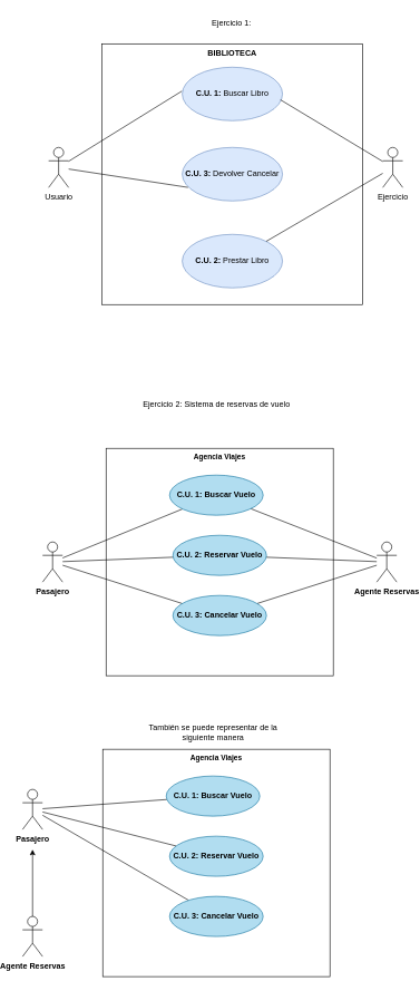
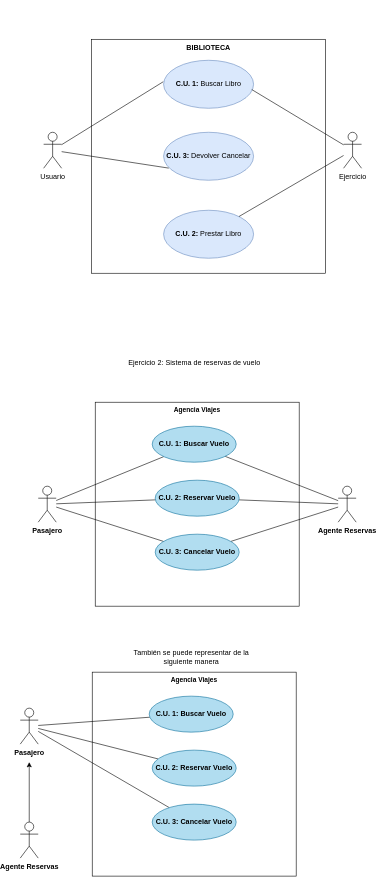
  <mxCell id="0" />
  <mxCell id="1" parent="0" />
  <mxCell id="2" value="Agencia Viajes" style="shape=rect;html=1;verticalAlign=top;fontStyle=1;whiteSpace=wrap;align=center;fontFamily=Helvetica;fontSize=11;fillColor=none;" vertex="1" parent="1"><mxGeometry x="140" y="1120" width="340" height="340" as="geometry" /></mxCell>
  <mxCell id="3" value="BIBLIOTECA" style="shape=rect;html=1;verticalAlign=top;fontStyle=1;whiteSpace=wrap;align=center;fillColor=none;" vertex="1" parent="1"><mxGeometry x="139" y="65" width="390" height="390" as="geometry" /></mxCell>
  <mxCell id="4" value="Usuario" style="shape=umlActor;verticalLabelPosition=bottom;verticalAlign=top;html=1;outlineConnect=0;" vertex="1" parent="1"><mxGeometry x="59" y="220" width="30" height="60" as="geometry" /></mxCell>
  <mxCell id="5" value="Ejercicio" style="shape=umlActor;verticalLabelPosition=bottom;verticalAlign=top;html=1;outlineConnect=0;" vertex="1" parent="1"><mxGeometry x="559" y="220" width="30" height="60" as="geometry" /></mxCell>
  <mxCell id="6" value="&lt;b&gt;C.U. 1: &lt;/b&gt;Buscar Libro" style="ellipse;whiteSpace=wrap;html=1;fillColor=#dae8fc;strokeColor=#6c8ebf;" vertex="1" parent="1"><mxGeometry x="259" y="100" width="150" height="80" as="geometry" /></mxCell>
  <mxCell id="7" value="&lt;b&gt;C.U. 2: &lt;/b&gt;Prestar Libro" style="ellipse;whiteSpace=wrap;html=1;fillColor=#dae8fc;strokeColor=#6c8ebf;" vertex="1" parent="1"><mxGeometry x="259" y="350" width="150" height="80" as="geometry" /></mxCell>
  <mxCell id="8" value="&lt;b&gt;C.U. 3: &lt;/b&gt;Devolver Cancelar" style="ellipse;whiteSpace=wrap;html=1;fillColor=#dae8fc;strokeColor=#6c8ebf;" vertex="1" parent="1"><mxGeometry x="259" y="220" width="150" height="80" as="geometry" /></mxCell>
  <mxCell id="9" style="rounded=0;orthogonalLoop=1;jettySize=auto;html=1;entryX=-0.004;entryY=0.447;entryDx=0;entryDy=0;entryPerimeter=0;endArrow=none;endFill=0;" edge="1" parent="1" source="4" target="6"><mxGeometry relative="1" as="geometry" /></mxCell>
  <mxCell id="10" style="rounded=0;orthogonalLoop=1;jettySize=auto;html=1;entryX=0.979;entryY=0.609;entryDx=0;entryDy=0;entryPerimeter=0;endArrow=none;endFill=0;" edge="1" parent="1" source="5" target="6"><mxGeometry relative="1" as="geometry" /></mxCell>
  <mxCell id="11" style="rounded=0;orthogonalLoop=1;jettySize=auto;html=1;entryX=0.057;entryY=0.747;entryDx=0;entryDy=0;entryPerimeter=0;endArrow=none;endFill=0;" edge="1" parent="1" source="4" target="8"><mxGeometry relative="1" as="geometry" /></mxCell>
  <mxCell id="12" style="rounded=0;orthogonalLoop=1;jettySize=auto;html=1;endArrow=none;endFill=0;" edge="1" parent="1" source="5" target="7"><mxGeometry relative="1" as="geometry" /></mxCell>
  <mxCell id="13" value="Ejercicio 2: Sistema de reservas de vuelo" style="text;html=1;strokeColor=none;fillColor=none;align=center;verticalAlign=middle;whiteSpace=wrap;rounded=0;" vertex="1" parent="1"><mxGeometry x="187.5" y="590" width="245" height="30" as="geometry" /></mxCell>
- <mxCell id="14" value="Ejercicio 1:&amp;nbsp;" style="text;html=1;strokeColor=none;fillColor=none;align=center;verticalAlign=middle;whiteSpace=wrap;rounded=0;" vertex="1" parent="1"><mxGeometry x="211.5" y="20" width="245" height="30" as="geometry" /></mxCell>
  <mxCell id="15" style="rounded=0;orthogonalLoop=1;jettySize=auto;html=1;endArrow=none;endFill=0;" edge="1" parent="1" source="18" target="23"><mxGeometry relative="1" as="geometry" /></mxCell>
  <mxCell id="16" style="edgeStyle=none;shape=connector;rounded=0;orthogonalLoop=1;jettySize=auto;html=1;labelBackgroundColor=default;strokeColor=default;align=center;verticalAlign=middle;fontFamily=Helvetica;fontSize=11;fontColor=default;endArrow=none;endFill=0;" edge="1" parent="1" source="18" target="24"><mxGeometry relative="1" as="geometry" /></mxCell>
  <mxCell id="17" style="edgeStyle=none;shape=connector;rounded=0;orthogonalLoop=1;jettySize=auto;html=1;labelBackgroundColor=default;strokeColor=default;align=center;verticalAlign=middle;fontFamily=Helvetica;fontSize=11;fontColor=default;endArrow=none;endFill=0;" edge="1" parent="1" source="18" target="25"><mxGeometry relative="1" as="geometry" /></mxCell>
  <mxCell id="18" value="&lt;b&gt;Pasajero&lt;/b&gt;" style="shape=umlActor;verticalLabelPosition=bottom;verticalAlign=top;html=1;outlineConnect=0;" vertex="1" parent="1"><mxGeometry x="50" y="810" width="30" height="60" as="geometry" /></mxCell>
  <mxCell id="19" style="edgeStyle=none;shape=connector;rounded=0;orthogonalLoop=1;jettySize=auto;html=1;labelBackgroundColor=default;strokeColor=default;align=center;verticalAlign=middle;fontFamily=Helvetica;fontSize=11;fontColor=default;endArrow=none;endFill=0;" edge="1" parent="1" source="22" target="23"><mxGeometry relative="1" as="geometry" /></mxCell>
  <mxCell id="20" style="edgeStyle=none;shape=connector;rounded=0;orthogonalLoop=1;jettySize=auto;html=1;labelBackgroundColor=default;strokeColor=default;align=center;verticalAlign=middle;fontFamily=Helvetica;fontSize=11;fontColor=default;endArrow=none;endFill=0;" edge="1" parent="1" source="22" target="24"><mxGeometry relative="1" as="geometry" /></mxCell>
  <mxCell id="21" style="edgeStyle=none;shape=connector;rounded=0;orthogonalLoop=1;jettySize=auto;html=1;labelBackgroundColor=default;strokeColor=default;align=center;verticalAlign=middle;fontFamily=Helvetica;fontSize=11;fontColor=default;endArrow=none;endFill=0;" edge="1" parent="1" source="22" target="25"><mxGeometry relative="1" as="geometry" /></mxCell>
  <mxCell id="22" value="&lt;b&gt;Agente Reservas&lt;/b&gt;" style="shape=umlActor;verticalLabelPosition=bottom;verticalAlign=top;html=1;outlineConnect=0;" vertex="1" parent="1"><mxGeometry x="550" y="810" width="30" height="60" as="geometry" /></mxCell>
  <mxCell id="23" value="&lt;b&gt;C.U. 1: Buscar Vuelo&lt;/b&gt;" style="ellipse;whiteSpace=wrap;html=1;fillColor=#b1ddf0;strokeColor=#10739e;" vertex="1" parent="1"><mxGeometry x="240" y="710" width="140" height="60" as="geometry" /></mxCell>
  <mxCell id="24" value="&lt;b&gt;C.U. 2: Reservar Vuelo&lt;/b&gt;" style="ellipse;whiteSpace=wrap;html=1;fillColor=#b1ddf0;strokeColor=#10739e;" vertex="1" parent="1"><mxGeometry x="245" y="800" width="140" height="60" as="geometry" /></mxCell>
  <mxCell id="25" value="&lt;b&gt;C.U. 3: Cancelar Vuelo&lt;/b&gt;" style="ellipse;whiteSpace=wrap;html=1;fillColor=#b1ddf0;strokeColor=#10739e;" vertex="1" parent="1"><mxGeometry x="245" y="890" width="140" height="60" as="geometry" /></mxCell>
  <mxCell id="26" value="Agencia Viajes" style="shape=rect;html=1;verticalAlign=top;fontStyle=1;whiteSpace=wrap;align=center;fontFamily=Helvetica;fontSize=11;fillColor=none;" vertex="1" parent="1"><mxGeometry x="145" y="670" width="340" height="340" as="geometry" /></mxCell>
  <mxCell id="27" value="También se puede representar de la siguiente manera" style="text;html=1;strokeColor=none;fillColor=none;align=center;verticalAlign=middle;whiteSpace=wrap;rounded=0;" vertex="1" parent="1"><mxGeometry x="182.5" y="1080" width="245" height="30" as="geometry" /></mxCell>
  <mxCell id="28" style="rounded=0;orthogonalLoop=1;jettySize=auto;html=1;endArrow=none;endFill=0;" edge="1" parent="1" source="31" target="34"><mxGeometry relative="1" as="geometry" /></mxCell>
  <mxCell id="29" style="edgeStyle=none;shape=connector;rounded=0;orthogonalLoop=1;jettySize=auto;html=1;labelBackgroundColor=default;strokeColor=default;align=center;verticalAlign=middle;fontFamily=Helvetica;fontSize=11;fontColor=default;endArrow=none;endFill=0;" edge="1" parent="1" source="31" target="35"><mxGeometry relative="1" as="geometry" /></mxCell>
  <mxCell id="30" style="edgeStyle=none;shape=connector;rounded=0;orthogonalLoop=1;jettySize=auto;html=1;labelBackgroundColor=default;strokeColor=default;align=center;verticalAlign=middle;fontFamily=Helvetica;fontSize=11;fontColor=default;endArrow=none;endFill=0;" edge="1" parent="1" source="31" target="36"><mxGeometry relative="1" as="geometry" /></mxCell>
  <mxCell id="31" value="&lt;b&gt;Pasajero&lt;/b&gt;" style="shape=umlActor;verticalLabelPosition=bottom;verticalAlign=top;html=1;outlineConnect=0;" vertex="1" parent="1"><mxGeometry x="20" y="1180" width="30" height="60" as="geometry" /></mxCell>
  <mxCell id="32" style="edgeStyle=none;shape=connector;rounded=0;orthogonalLoop=1;jettySize=auto;html=1;labelBackgroundColor=default;strokeColor=default;align=center;verticalAlign=middle;fontFamily=Helvetica;fontSize=11;fontColor=default;endArrow=classic;endFill=1;" edge="1" parent="1" source="33"><mxGeometry relative="1" as="geometry"><mxPoint x="35" y="1270" as="targetPoint" /></mxGeometry></mxCell>
  <mxCell id="33" value="&lt;b&gt;Agente Reservas&lt;/b&gt;" style="shape=umlActor;verticalLabelPosition=bottom;verticalAlign=top;html=1;outlineConnect=0;" vertex="1" parent="1"><mxGeometry x="20" y="1370" width="30" height="60" as="geometry" /></mxCell>
  <mxCell id="34" value="&lt;b&gt;C.U. 1: Buscar Vuelo&lt;/b&gt;" style="ellipse;whiteSpace=wrap;html=1;fillColor=#b1ddf0;strokeColor=#10739e;" vertex="1" parent="1"><mxGeometry x="235" y="1160" width="140" height="60" as="geometry" /></mxCell>
  <mxCell id="35" value="&lt;b&gt;C.U. 2: Reservar Vuelo&lt;/b&gt;" style="ellipse;whiteSpace=wrap;html=1;fillColor=#b1ddf0;strokeColor=#10739e;" vertex="1" parent="1"><mxGeometry x="240" y="1250" width="140" height="60" as="geometry" /></mxCell>
  <mxCell id="36" value="&lt;b&gt;C.U. 3: Cancelar Vuelo&lt;/b&gt;" style="ellipse;whiteSpace=wrap;html=1;fillColor=#b1ddf0;strokeColor=#10739e;" vertex="1" parent="1"><mxGeometry x="240" y="1340" width="140" height="60" as="geometry" /></mxCell>
